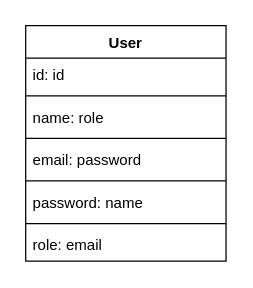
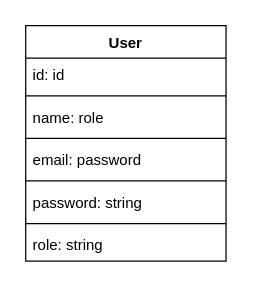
  <mxCell id="0" />
  <mxCell id="1" parent="0" />
  <mxCell id="2" value="User" style="swimlane;fontStyle=1;align=center;verticalAlign=top;childLayout=stackLayout;horizontal=1;startSize=26;horizontalStack=0;resizeParent=1;resizeParentMax=0;resizeLast=0;collapsible=1;marginBottom=0;" parent="1" vertex="1"><mxGeometry x="20" y="20" width="160" height="188" as="geometry"><mxRectangle x="40" y="160" width="60" height="26" as="alternateBounds" /></mxGeometry></mxCell>
  <mxCell id="3" value="id: id" style="text;strokeColor=none;fillColor=none;align=left;verticalAlign=top;spacingLeft=4;spacingRight=4;overflow=hidden;rotatable=0;points=[[0,0.5],[1,0.5]];portConstraint=eastwest;" parent="2" vertex="1"><mxGeometry y="26" width="160" height="26" as="geometry" /></mxCell>
  <mxCell id="4" value="" style="line;strokeWidth=1;fillColor=none;align=left;verticalAlign=middle;spacingTop=-1;spacingLeft=3;spacingRight=3;rotatable=0;labelPosition=right;points=[];portConstraint=eastwest;" parent="2" vertex="1"><mxGeometry y="52" width="160" height="8" as="geometry" /></mxCell>
  <mxCell id="5" value="name: role" style="text;strokeColor=none;fillColor=none;align=left;verticalAlign=top;spacingLeft=4;spacingRight=4;overflow=hidden;rotatable=0;points=[[0,0.5],[1,0.5]];portConstraint=eastwest;" parent="2" vertex="1"><mxGeometry y="60" width="160" height="26" as="geometry" /></mxCell>
  <mxCell id="6" value="" style="line;strokeWidth=1;fillColor=none;align=left;verticalAlign=middle;spacingTop=-1;spacingLeft=3;spacingRight=3;rotatable=0;labelPosition=right;points=[];portConstraint=eastwest;" parent="2" vertex="1"><mxGeometry y="86" width="160" height="8" as="geometry" /></mxCell>
  <mxCell id="7" value="email: password" style="text;strokeColor=none;fillColor=none;align=left;verticalAlign=top;spacingLeft=4;spacingRight=4;overflow=hidden;rotatable=0;points=[[0,0.5],[1,0.5]];portConstraint=eastwest;" parent="2" vertex="1"><mxGeometry y="94" width="160" height="26" as="geometry" /></mxCell>
  <mxCell id="8" value="" style="line;strokeWidth=1;fillColor=none;align=left;verticalAlign=middle;spacingTop=-1;spacingLeft=3;spacingRight=3;rotatable=0;labelPosition=right;points=[];portConstraint=eastwest;" parent="2" vertex="1"><mxGeometry y="120" width="160" height="8" as="geometry" /></mxCell>
- <mxCell id="9" value="password: name" style="text;strokeColor=none;fillColor=none;align=left;verticalAlign=top;spacingLeft=4;spacingRight=4;overflow=hidden;rotatable=0;points=[[0,0.5],[1,0.5]];portConstraint=eastwest;" parent="2" vertex="1"><mxGeometry y="128" width="160" height="26" as="geometry" /></mxCell>
+ <mxCell id="9" value="password: string" style="text;strokeColor=none;fillColor=none;align=left;verticalAlign=top;spacingLeft=4;spacingRight=4;overflow=hidden;rotatable=0;points=[[0,0.5],[1,0.5]];portConstraint=eastwest;" parent="2" vertex="1"><mxGeometry y="128" width="160" height="26" as="geometry" /></mxCell>
  <mxCell id="10" value="" style="line;strokeWidth=1;fillColor=none;align=left;verticalAlign=middle;spacingTop=-1;spacingLeft=3;spacingRight=3;rotatable=0;labelPosition=right;points=[];portConstraint=eastwest;" parent="2" vertex="1"><mxGeometry y="154" width="160" height="8" as="geometry" /></mxCell>
- <mxCell id="11" value="role: email" style="text;strokeColor=none;fillColor=none;align=left;verticalAlign=top;spacingLeft=4;spacingRight=4;overflow=hidden;rotatable=0;points=[[0,0.5],[1,0.5]];portConstraint=eastwest;" parent="2" vertex="1"><mxGeometry y="162" width="160" height="26" as="geometry" /></mxCell>
+ <mxCell id="11" value="role: string" style="text;strokeColor=none;fillColor=none;align=left;verticalAlign=top;spacingLeft=4;spacingRight=4;overflow=hidden;rotatable=0;points=[[0,0.5],[1,0.5]];portConstraint=eastwest;" parent="2" vertex="1"><mxGeometry y="162" width="160" height="26" as="geometry" /></mxCell>
